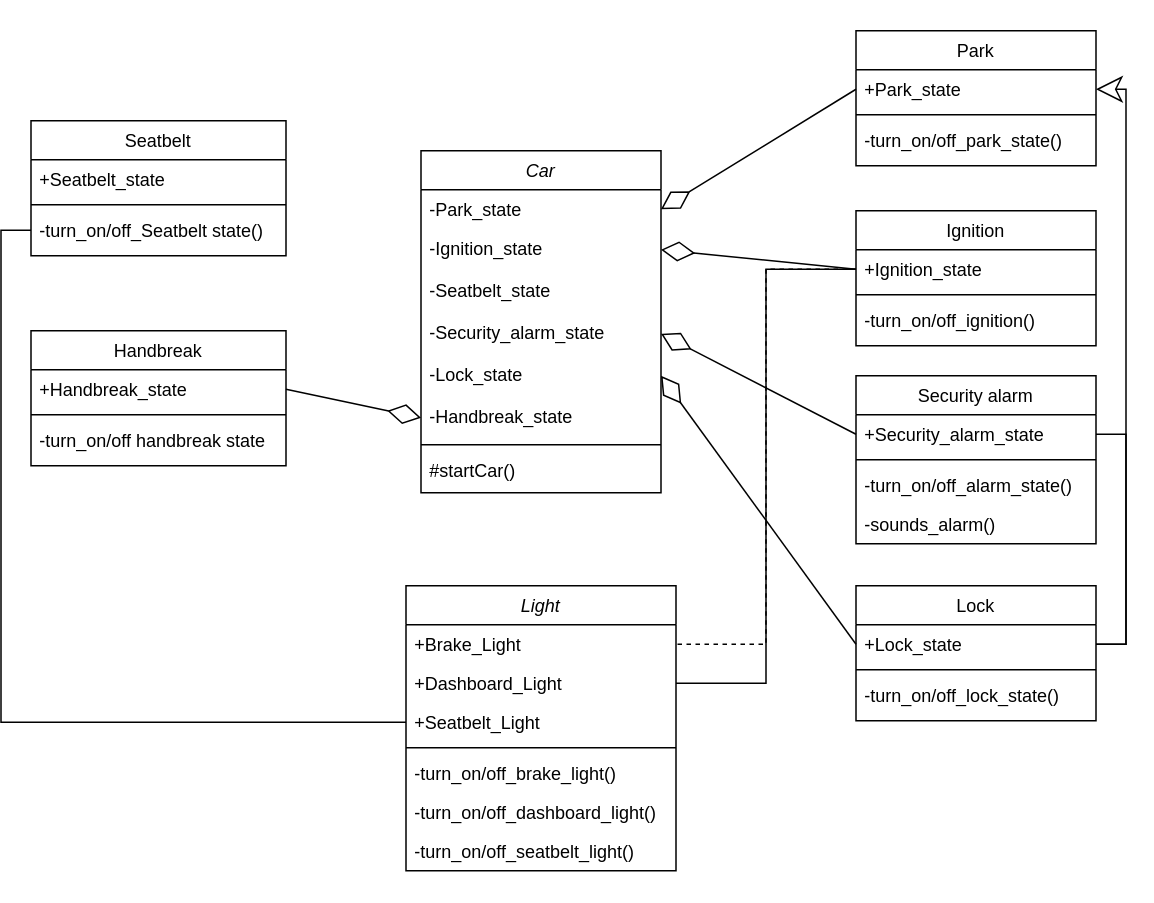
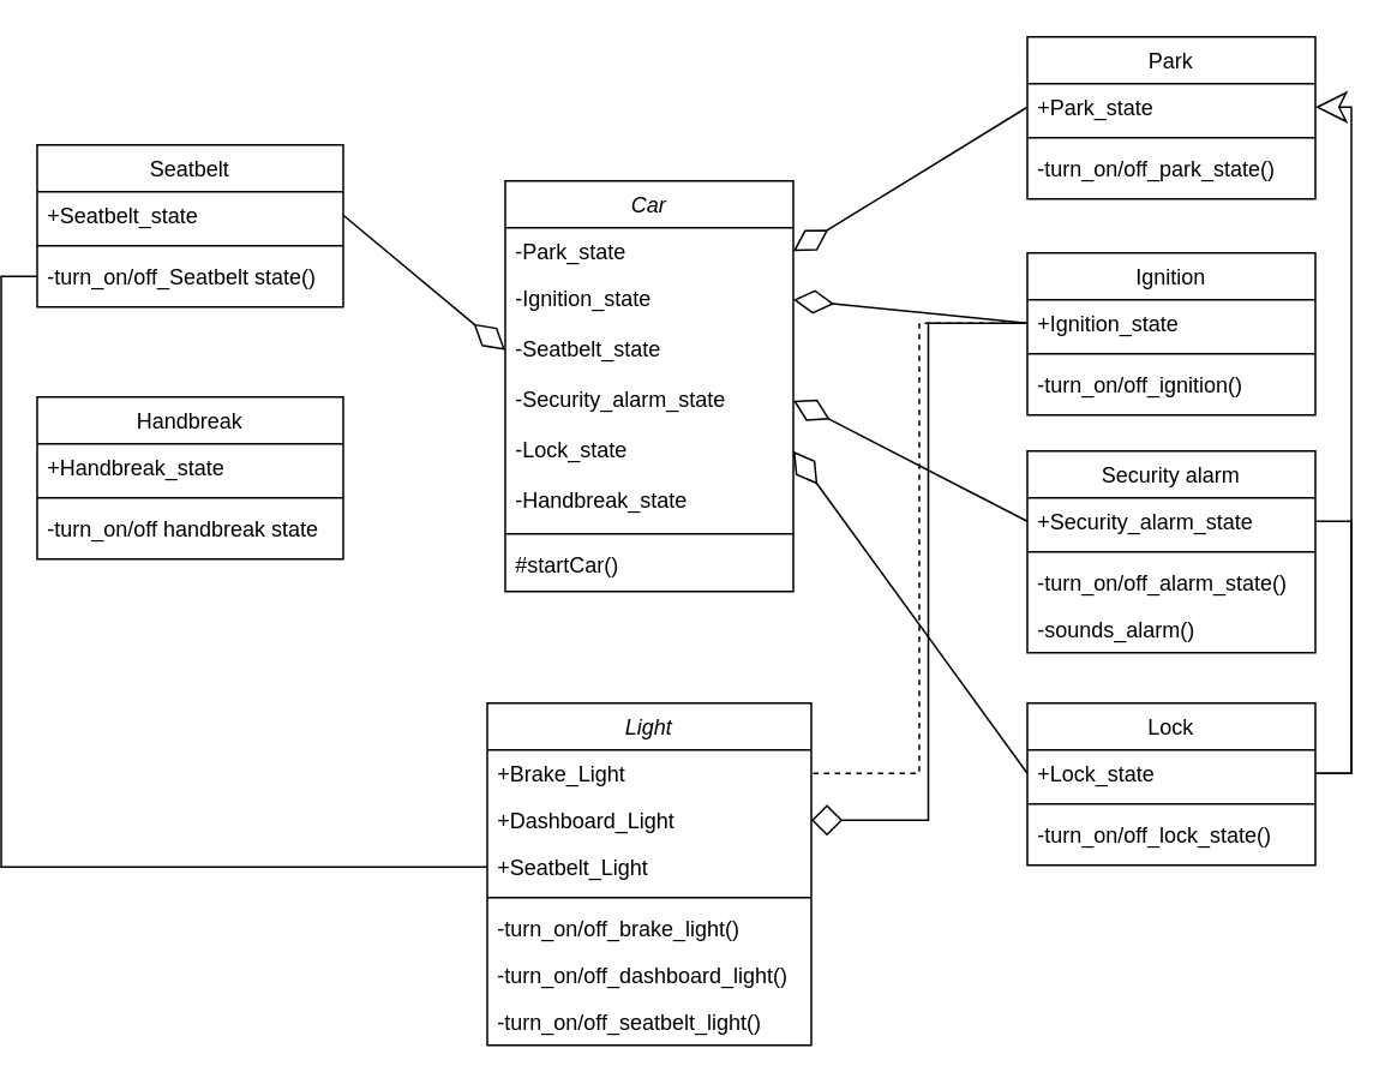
  <mxCell id="0" />
  <mxCell id="1" parent="0" />
  <mxCell id="2" value="Light" style="swimlane;fontStyle=2;align=center;verticalAlign=top;childLayout=stackLayout;horizontal=1;startSize=26;horizontalStack=0;resizeParent=1;resizeLast=0;collapsible=1;marginBottom=0;rounded=0;shadow=0;strokeWidth=1;" parent="1" vertex="1"><mxGeometry x="270" y="390" width="180" height="190" as="geometry"><mxRectangle x="230" y="140" width="160" height="26" as="alternateBounds" /></mxGeometry></mxCell>
  <mxCell id="3" value="+Brake_Light" style="text;align=left;verticalAlign=top;spacingLeft=4;spacingRight=4;overflow=hidden;rotatable=0;points=[[0,0.5],[1,0.5]];portConstraint=eastwest;" parent="2" vertex="1"><mxGeometry y="26" width="180" height="26" as="geometry" /></mxCell>
  <mxCell id="4" value="+Dashboard_Light" style="text;align=left;verticalAlign=top;spacingLeft=4;spacingRight=4;overflow=hidden;rotatable=0;points=[[0,0.5],[1,0.5]];portConstraint=eastwest;rounded=0;shadow=0;html=0;" parent="2" vertex="1"><mxGeometry y="52" width="180" height="26" as="geometry" /></mxCell>
  <mxCell id="5" value="+Seatbelt_Light" style="text;align=left;verticalAlign=top;spacingLeft=4;spacingRight=4;overflow=hidden;rotatable=0;points=[[0,0.5],[1,0.5]];portConstraint=eastwest;rounded=0;shadow=0;html=0;" vertex="1" parent="2"><mxGeometry y="78" width="180" height="26" as="geometry" /></mxCell>
  <mxCell id="6" value="" style="line;html=1;strokeWidth=1;align=left;verticalAlign=middle;spacingTop=-1;spacingLeft=3;spacingRight=3;rotatable=0;labelPosition=right;points=[];portConstraint=eastwest;" parent="2" vertex="1"><mxGeometry y="104" width="180" height="8" as="geometry" /></mxCell>
  <mxCell id="7" value="-turn_on/off_brake_light()" style="text;align=left;verticalAlign=top;spacingLeft=4;spacingRight=4;overflow=hidden;rotatable=0;points=[[0,0.5],[1,0.5]];portConstraint=eastwest;" parent="2" vertex="1"><mxGeometry y="112" width="180" height="26" as="geometry" /></mxCell>
  <mxCell id="8" value="-turn_on/off_dashboard_light()" style="text;align=left;verticalAlign=top;spacingLeft=4;spacingRight=4;overflow=hidden;rotatable=0;points=[[0,0.5],[1,0.5]];portConstraint=eastwest;" vertex="1" parent="2"><mxGeometry y="138" width="180" height="26" as="geometry" /></mxCell>
  <mxCell id="9" value="-turn_on/off_seatbelt_light()" style="text;align=left;verticalAlign=top;spacingLeft=4;spacingRight=4;overflow=hidden;rotatable=0;points=[[0,0.5],[1,0.5]];portConstraint=eastwest;" vertex="1" parent="2"><mxGeometry y="164" width="180" height="26" as="geometry" /></mxCell>
  <mxCell id="10" value="Park" style="swimlane;fontStyle=0;align=center;verticalAlign=top;childLayout=stackLayout;horizontal=1;startSize=26;horizontalStack=0;resizeParent=1;resizeLast=0;collapsible=1;marginBottom=0;rounded=0;shadow=0;strokeWidth=1;" parent="1" vertex="1"><mxGeometry x="570" y="20" width="160" height="90" as="geometry"><mxRectangle x="550" y="140" width="160" height="26" as="alternateBounds" /></mxGeometry></mxCell>
  <mxCell id="11" value="+Park_state" style="text;align=left;verticalAlign=top;spacingLeft=4;spacingRight=4;overflow=hidden;rotatable=0;points=[[0,0.5],[1,0.5]];portConstraint=eastwest;" parent="10" vertex="1"><mxGeometry y="26" width="160" height="26" as="geometry" /></mxCell>
  <mxCell id="12" value="" style="line;html=1;strokeWidth=1;align=left;verticalAlign=middle;spacingTop=-1;spacingLeft=3;spacingRight=3;rotatable=0;labelPosition=right;points=[];portConstraint=eastwest;" parent="10" vertex="1"><mxGeometry y="52" width="160" height="8" as="geometry" /></mxCell>
  <mxCell id="13" value="-turn_on/off_park_state()" style="text;align=left;verticalAlign=top;spacingLeft=4;spacingRight=4;overflow=hidden;rotatable=0;points=[[0,0.5],[1,0.5]];portConstraint=eastwest;" parent="10" vertex="1"><mxGeometry y="60" width="160" height="26" as="geometry" /></mxCell>
  <mxCell id="14" value="Ignition" style="swimlane;fontStyle=0;align=center;verticalAlign=top;childLayout=stackLayout;horizontal=1;startSize=26;horizontalStack=0;resizeParent=1;resizeLast=0;collapsible=1;marginBottom=0;rounded=0;shadow=0;strokeWidth=1;" vertex="1" parent="1"><mxGeometry x="570" y="140" width="160" height="90" as="geometry"><mxRectangle x="550" y="140" width="160" height="26" as="alternateBounds" /></mxGeometry></mxCell>
  <mxCell id="15" value="+Ignition_state" style="text;align=left;verticalAlign=top;spacingLeft=4;spacingRight=4;overflow=hidden;rotatable=0;points=[[0,0.5],[1,0.5]];portConstraint=eastwest;" vertex="1" parent="14"><mxGeometry y="26" width="160" height="26" as="geometry" /></mxCell>
  <mxCell id="16" value="" style="line;html=1;strokeWidth=1;align=left;verticalAlign=middle;spacingTop=-1;spacingLeft=3;spacingRight=3;rotatable=0;labelPosition=right;points=[];portConstraint=eastwest;" vertex="1" parent="14"><mxGeometry y="52" width="160" height="8" as="geometry" /></mxCell>
  <mxCell id="17" value="-turn_on/off_ignition()" style="text;align=left;verticalAlign=top;spacingLeft=4;spacingRight=4;overflow=hidden;rotatable=0;points=[[0,0.5],[1,0.5]];portConstraint=eastwest;" vertex="1" parent="14"><mxGeometry y="60" width="160" height="26" as="geometry" /></mxCell>
  <mxCell id="18" value="Car" style="swimlane;fontStyle=2;align=center;verticalAlign=top;childLayout=stackLayout;horizontal=1;startSize=26;horizontalStack=0;resizeParent=1;resizeLast=0;collapsible=1;marginBottom=0;rounded=0;shadow=0;strokeWidth=1;" vertex="1" parent="1"><mxGeometry x="280" y="100" width="160" height="228" as="geometry"><mxRectangle x="230" y="140" width="160" height="26" as="alternateBounds" /></mxGeometry></mxCell>
  <mxCell id="19" value="-Park_state" style="text;align=left;verticalAlign=top;spacingLeft=4;spacingRight=4;overflow=hidden;rotatable=0;points=[[0,0.5],[1,0.5]];portConstraint=eastwest;" vertex="1" parent="18"><mxGeometry y="26" width="160" height="26" as="geometry" /></mxCell>
  <mxCell id="20" value="-Ignition_state" style="text;align=left;verticalAlign=top;spacingLeft=4;spacingRight=4;overflow=hidden;rotatable=0;points=[[0,0.5],[1,0.5]];portConstraint=eastwest;rounded=0;shadow=0;html=0;" vertex="1" parent="18"><mxGeometry y="52" width="160" height="28" as="geometry" /></mxCell>
  <mxCell id="21" value="-Seatbelt_state" style="text;align=left;verticalAlign=top;spacingLeft=4;spacingRight=4;overflow=hidden;rotatable=0;points=[[0,0.5],[1,0.5]];portConstraint=eastwest;rounded=0;shadow=0;html=0;" vertex="1" parent="18"><mxGeometry y="80" width="160" height="28" as="geometry" /></mxCell>
  <mxCell id="22" value="-Security_alarm_state" style="text;align=left;verticalAlign=top;spacingLeft=4;spacingRight=4;overflow=hidden;rotatable=0;points=[[0,0.5],[1,0.5]];portConstraint=eastwest;rounded=0;shadow=0;html=0;" vertex="1" parent="18"><mxGeometry y="108" width="160" height="28" as="geometry" /></mxCell>
  <mxCell id="23" value="-Lock_state" style="text;align=left;verticalAlign=top;spacingLeft=4;spacingRight=4;overflow=hidden;rotatable=0;points=[[0,0.5],[1,0.5]];portConstraint=eastwest;rounded=0;shadow=0;html=0;" vertex="1" parent="18"><mxGeometry y="136" width="160" height="28" as="geometry" /></mxCell>
  <mxCell id="24" value="-Handbreak_state" style="text;align=left;verticalAlign=top;spacingLeft=4;spacingRight=4;overflow=hidden;rotatable=0;points=[[0,0.5],[1,0.5]];portConstraint=eastwest;rounded=0;shadow=0;html=0;" vertex="1" parent="18"><mxGeometry y="164" width="160" height="28" as="geometry" /></mxCell>
  <mxCell id="25" value="" style="line;html=1;strokeWidth=1;align=left;verticalAlign=middle;spacingTop=-1;spacingLeft=3;spacingRight=3;rotatable=0;labelPosition=right;points=[];portConstraint=eastwest;" vertex="1" parent="18"><mxGeometry y="192" width="160" height="8" as="geometry" /></mxCell>
  <mxCell id="26" value="#startCar()" style="text;align=left;verticalAlign=top;spacingLeft=4;spacingRight=4;overflow=hidden;rotatable=0;points=[[0,0.5],[1,0.5]];portConstraint=eastwest;rounded=0;shadow=0;html=0;" vertex="1" parent="18"><mxGeometry y="200" width="160" height="28" as="geometry" /></mxCell>
  <mxCell id="27" value="Seatbelt" style="swimlane;fontStyle=0;align=center;verticalAlign=top;childLayout=stackLayout;horizontal=1;startSize=26;horizontalStack=0;resizeParent=1;resizeLast=0;collapsible=1;marginBottom=0;rounded=0;shadow=0;strokeWidth=1;" vertex="1" parent="1"><mxGeometry x="20" y="80" width="170" height="90" as="geometry"><mxRectangle x="550" y="140" width="160" height="26" as="alternateBounds" /></mxGeometry></mxCell>
  <mxCell id="28" value="+Seatbelt_state" style="text;align=left;verticalAlign=top;spacingLeft=4;spacingRight=4;overflow=hidden;rotatable=0;points=[[0,0.5],[1,0.5]];portConstraint=eastwest;" vertex="1" parent="27"><mxGeometry y="26" width="170" height="26" as="geometry" /></mxCell>
  <mxCell id="29" value="" style="line;html=1;strokeWidth=1;align=left;verticalAlign=middle;spacingTop=-1;spacingLeft=3;spacingRight=3;rotatable=0;labelPosition=right;points=[];portConstraint=eastwest;" vertex="1" parent="27"><mxGeometry y="52" width="170" height="8" as="geometry" /></mxCell>
  <mxCell id="30" value="-turn_on/off_Seatbelt state()" style="text;align=left;verticalAlign=top;spacingLeft=4;spacingRight=4;overflow=hidden;rotatable=0;points=[[0,0.5],[1,0.5]];portConstraint=eastwest;" vertex="1" parent="27"><mxGeometry y="60" width="170" height="26" as="geometry" /></mxCell>
  <mxCell id="31" value="Handbreak" style="swimlane;fontStyle=0;align=center;verticalAlign=top;childLayout=stackLayout;horizontal=1;startSize=26;horizontalStack=0;resizeParent=1;resizeLast=0;collapsible=1;marginBottom=0;rounded=0;shadow=0;strokeWidth=1;" vertex="1" parent="1"><mxGeometry x="20" y="220" width="170" height="90" as="geometry"><mxRectangle x="550" y="140" width="160" height="26" as="alternateBounds" /></mxGeometry></mxCell>
  <mxCell id="32" value="+Handbreak_state" style="text;align=left;verticalAlign=top;spacingLeft=4;spacingRight=4;overflow=hidden;rotatable=0;points=[[0,0.5],[1,0.5]];portConstraint=eastwest;" vertex="1" parent="31"><mxGeometry y="26" width="170" height="26" as="geometry" /></mxCell>
  <mxCell id="33" value="" style="line;html=1;strokeWidth=1;align=left;verticalAlign=middle;spacingTop=-1;spacingLeft=3;spacingRight=3;rotatable=0;labelPosition=right;points=[];portConstraint=eastwest;" vertex="1" parent="31"><mxGeometry y="52" width="170" height="8" as="geometry" /></mxCell>
  <mxCell id="34" value="-turn_on/off handbreak state" style="text;align=left;verticalAlign=top;spacingLeft=4;spacingRight=4;overflow=hidden;rotatable=0;points=[[0,0.5],[1,0.5]];portConstraint=eastwest;" vertex="1" parent="31"><mxGeometry y="60" width="170" height="26" as="geometry" /></mxCell>
  <mxCell id="35" value="Security alarm" style="swimlane;fontStyle=0;align=center;verticalAlign=top;childLayout=stackLayout;horizontal=1;startSize=26;horizontalStack=0;resizeParent=1;resizeLast=0;collapsible=1;marginBottom=0;rounded=0;shadow=0;strokeWidth=1;" vertex="1" parent="1"><mxGeometry x="570" y="250" width="160" height="112" as="geometry"><mxRectangle x="550" y="140" width="160" height="26" as="alternateBounds" /></mxGeometry></mxCell>
  <mxCell id="36" value="+Security_alarm_state" style="text;align=left;verticalAlign=top;spacingLeft=4;spacingRight=4;overflow=hidden;rotatable=0;points=[[0,0.5],[1,0.5]];portConstraint=eastwest;" vertex="1" parent="35"><mxGeometry y="26" width="160" height="26" as="geometry" /></mxCell>
  <mxCell id="37" value="" style="line;html=1;strokeWidth=1;align=left;verticalAlign=middle;spacingTop=-1;spacingLeft=3;spacingRight=3;rotatable=0;labelPosition=right;points=[];portConstraint=eastwest;" vertex="1" parent="35"><mxGeometry y="52" width="160" height="8" as="geometry" /></mxCell>
  <mxCell id="38" value="-turn_on/off_alarm_state()" style="text;align=left;verticalAlign=top;spacingLeft=4;spacingRight=4;overflow=hidden;rotatable=0;points=[[0,0.5],[1,0.5]];portConstraint=eastwest;" vertex="1" parent="35"><mxGeometry y="60" width="160" height="26" as="geometry" /></mxCell>
  <mxCell id="39" value="-sounds_alarm()" style="text;align=left;verticalAlign=top;spacingLeft=4;spacingRight=4;overflow=hidden;rotatable=0;points=[[0,0.5],[1,0.5]];portConstraint=eastwest;" vertex="1" parent="35"><mxGeometry y="86" width="160" height="26" as="geometry" /></mxCell>
  <mxCell id="40" value="Lock" style="swimlane;fontStyle=0;align=center;verticalAlign=top;childLayout=stackLayout;horizontal=1;startSize=26;horizontalStack=0;resizeParent=1;resizeLast=0;collapsible=1;marginBottom=0;rounded=0;shadow=0;strokeWidth=1;" vertex="1" parent="1"><mxGeometry x="570" y="390" width="160" height="90" as="geometry"><mxRectangle x="550" y="140" width="160" height="26" as="alternateBounds" /></mxGeometry></mxCell>
  <mxCell id="41" value="+Lock_state" style="text;align=left;verticalAlign=top;spacingLeft=4;spacingRight=4;overflow=hidden;rotatable=0;points=[[0,0.5],[1,0.5]];portConstraint=eastwest;" vertex="1" parent="40"><mxGeometry y="26" width="160" height="26" as="geometry" /></mxCell>
  <mxCell id="42" value="" style="line;html=1;strokeWidth=1;align=left;verticalAlign=middle;spacingTop=-1;spacingLeft=3;spacingRight=3;rotatable=0;labelPosition=right;points=[];portConstraint=eastwest;" vertex="1" parent="40"><mxGeometry y="52" width="160" height="8" as="geometry" /></mxCell>
  <mxCell id="43" value="-turn_on/off_lock_state()" style="text;align=left;verticalAlign=top;spacingLeft=4;spacingRight=4;overflow=hidden;rotatable=0;points=[[0,0.5],[1,0.5]];portConstraint=eastwest;" vertex="1" parent="40"><mxGeometry y="60" width="160" height="26" as="geometry" /></mxCell>
- <mxCell id="44" value="" style="endArrow=diamondThin;html=1;rounded=0;exitX=1;exitY=0.5;exitDx=0;exitDy=0;entryX=0;entryY=0.5;entryDx=0;entryDy=0;endFill=0;endSize=20;" edge="1" parent="1" source="32" target="24"><mxGeometry width="50" height="50" relative="1" as="geometry"><mxPoint x="360" y="380" as="sourcePoint" /><mxPoint x="250" y="230" as="targetPoint" /></mxGeometry></mxCell>
+ <mxCell id="45" value="" style="endArrow=diamondThin;html=1;rounded=0;exitX=1;exitY=0.5;exitDx=0;exitDy=0;entryX=0;entryY=0.5;entryDx=0;entryDy=0;endFill=0;endSize=20;" edge="1" parent="1" source="28" target="21"><mxGeometry width="50" height="50" relative="1" as="geometry"><mxPoint x="190" y="269" as="sourcePoint" /><mxPoint x="290" y="328" as="targetPoint" /></mxGeometry></mxCell>
  <mxCell id="46" value="" style="endArrow=diamondThin;html=1;rounded=0;exitX=0;exitY=0.5;exitDx=0;exitDy=0;entryX=1;entryY=0.5;entryDx=0;entryDy=0;endFill=0;endSize=20;" edge="1" parent="1" source="11" target="19"><mxGeometry width="50" height="50" relative="1" as="geometry"><mxPoint x="180" y="459" as="sourcePoint" /><mxPoint x="290" y="244" as="targetPoint" /></mxGeometry></mxCell>
  <mxCell id="47" value="" style="endArrow=diamondThin;html=1;rounded=0;exitX=0;exitY=0.5;exitDx=0;exitDy=0;entryX=1;entryY=0.5;entryDx=0;entryDy=0;endFill=0;endSize=20;" edge="1" parent="1" source="36" target="22"><mxGeometry width="50" height="50" relative="1" as="geometry"><mxPoint x="550" y="459" as="sourcePoint" /><mxPoint x="450" y="189" as="targetPoint" /></mxGeometry></mxCell>
  <mxCell id="48" value="" style="endArrow=diamondThin;html=1;rounded=0;exitX=0;exitY=0.5;exitDx=0;exitDy=0;entryX=1;entryY=0.5;entryDx=0;entryDy=0;endFill=0;endSize=20;" edge="1" parent="1" source="41" target="23"><mxGeometry width="50" height="50" relative="1" as="geometry"><mxPoint x="580" y="299" as="sourcePoint" /><mxPoint x="450" y="272" as="targetPoint" /></mxGeometry></mxCell>
  <mxCell id="49" value="" style="endArrow=diamondThin;html=1;rounded=0;exitX=0;exitY=0.5;exitDx=0;exitDy=0;entryX=1;entryY=0.5;entryDx=0;entryDy=0;endFill=0;endSize=20;" edge="1" parent="1" source="15" target="20"><mxGeometry width="50" height="50" relative="1" as="geometry"><mxPoint x="590" y="309" as="sourcePoint" /><mxPoint x="460" y="282" as="targetPoint" /></mxGeometry></mxCell>
  <mxCell id="50" style="edgeStyle=orthogonalEdgeStyle;rounded=0;orthogonalLoop=1;jettySize=auto;html=1;exitX=0;exitY=0.5;exitDx=0;exitDy=0;entryX=0;entryY=0.5;entryDx=0;entryDy=0;endArrow=none;endFill=0;endSize=15;" edge="1" parent="1" source="30" target="5"><mxGeometry relative="1" as="geometry" /></mxCell>
- <mxCell id="51" style="edgeStyle=orthogonalEdgeStyle;rounded=0;orthogonalLoop=1;jettySize=auto;html=1;exitX=0;exitY=0.5;exitDx=0;exitDy=0;entryX=1;entryY=0.5;entryDx=0;entryDy=0;endArrow=none;endFill=0;endSize=15;" edge="1" parent="1" source="15" target="4"><mxGeometry relative="1" as="geometry" /></mxCell>
+ <mxCell id="51" style="edgeStyle=orthogonalEdgeStyle;rounded=0;orthogonalLoop=1;jettySize=auto;html=1;exitX=0;exitY=0.5;exitDx=0;exitDy=0;entryX=1;entryY=0.5;entryDx=0;entryDy=0;endArrow=diamond;endFill=0;endSize=15;" edge="1" parent="1" source="15" target="4"><mxGeometry relative="1" as="geometry" /></mxCell>
  <mxCell id="52" style="edgeStyle=orthogonalEdgeStyle;rounded=0;orthogonalLoop=1;jettySize=auto;html=1;exitX=0;exitY=0.5;exitDx=0;exitDy=0;entryX=1;entryY=0.5;entryDx=0;entryDy=0;endArrow=none;endFill=0;endSize=15;dashed=1;" edge="1" parent="1" source="15" target="3"><mxGeometry relative="1" as="geometry" /></mxCell>
  <mxCell id="53" style="edgeStyle=orthogonalEdgeStyle;rounded=0;orthogonalLoop=1;jettySize=auto;html=1;exitX=1;exitY=0.5;exitDx=0;exitDy=0;entryX=1;entryY=0.5;entryDx=0;entryDy=0;endArrow=none;endFill=0;endSize=15;" edge="1" parent="1" source="41" target="36"><mxGeometry relative="1" as="geometry" /></mxCell>
  <mxCell id="54" style="edgeStyle=orthogonalEdgeStyle;rounded=0;orthogonalLoop=1;jettySize=auto;html=1;exitX=1;exitY=0.5;exitDx=0;exitDy=0;entryX=1;entryY=0.5;entryDx=0;entryDy=0;endArrow=classic;endFill=0;endSize=15;" edge="1" parent="1" source="41" target="11"><mxGeometry relative="1" as="geometry" /></mxCell>
